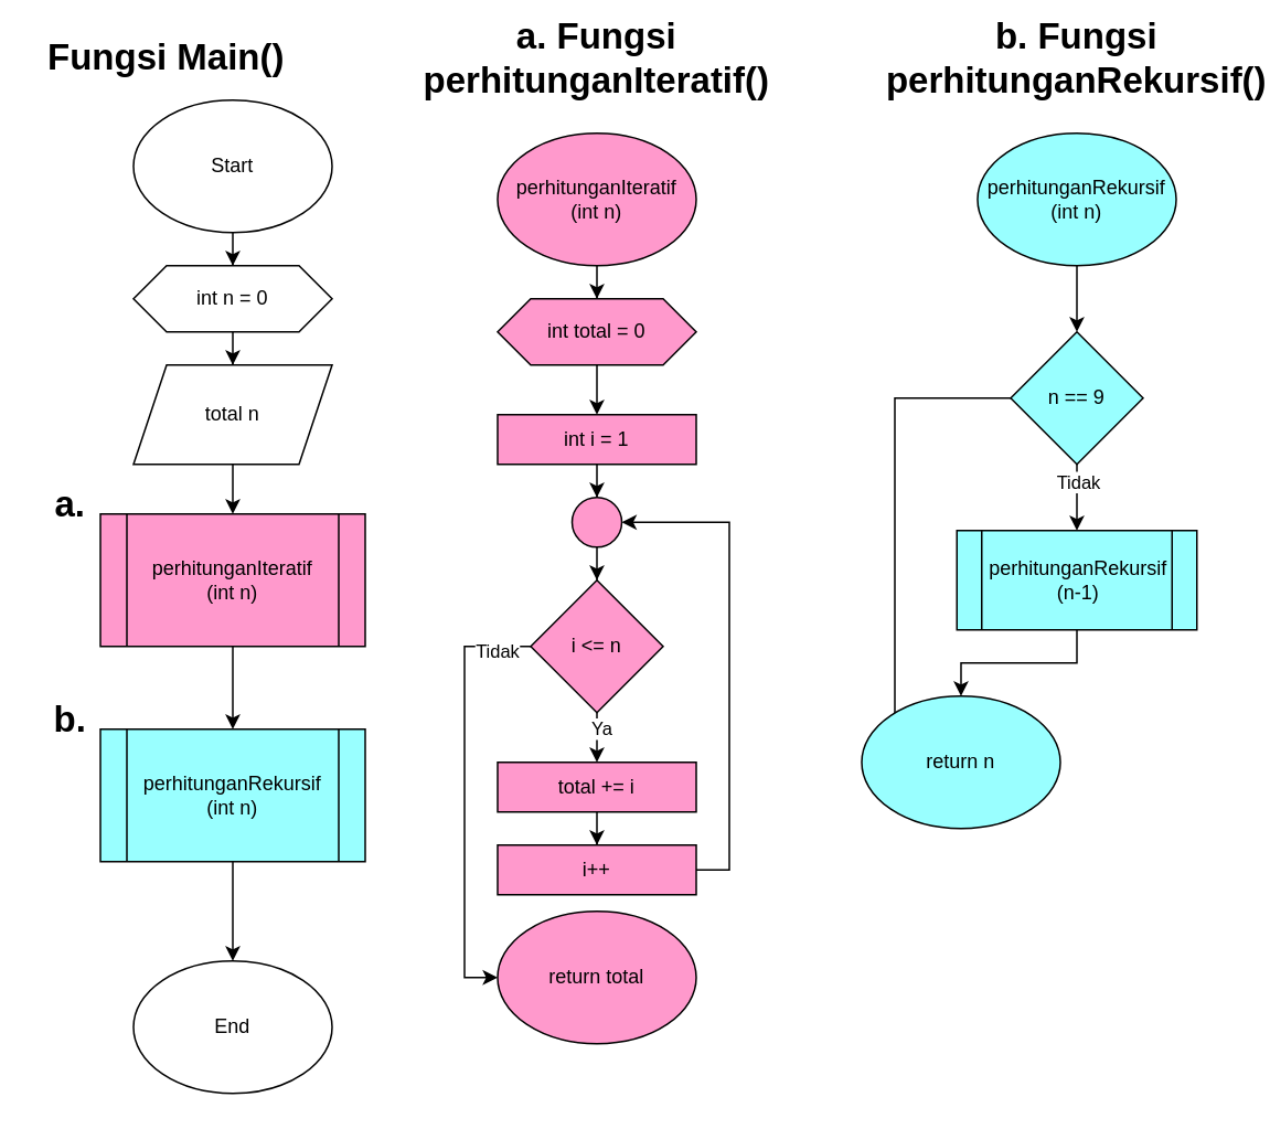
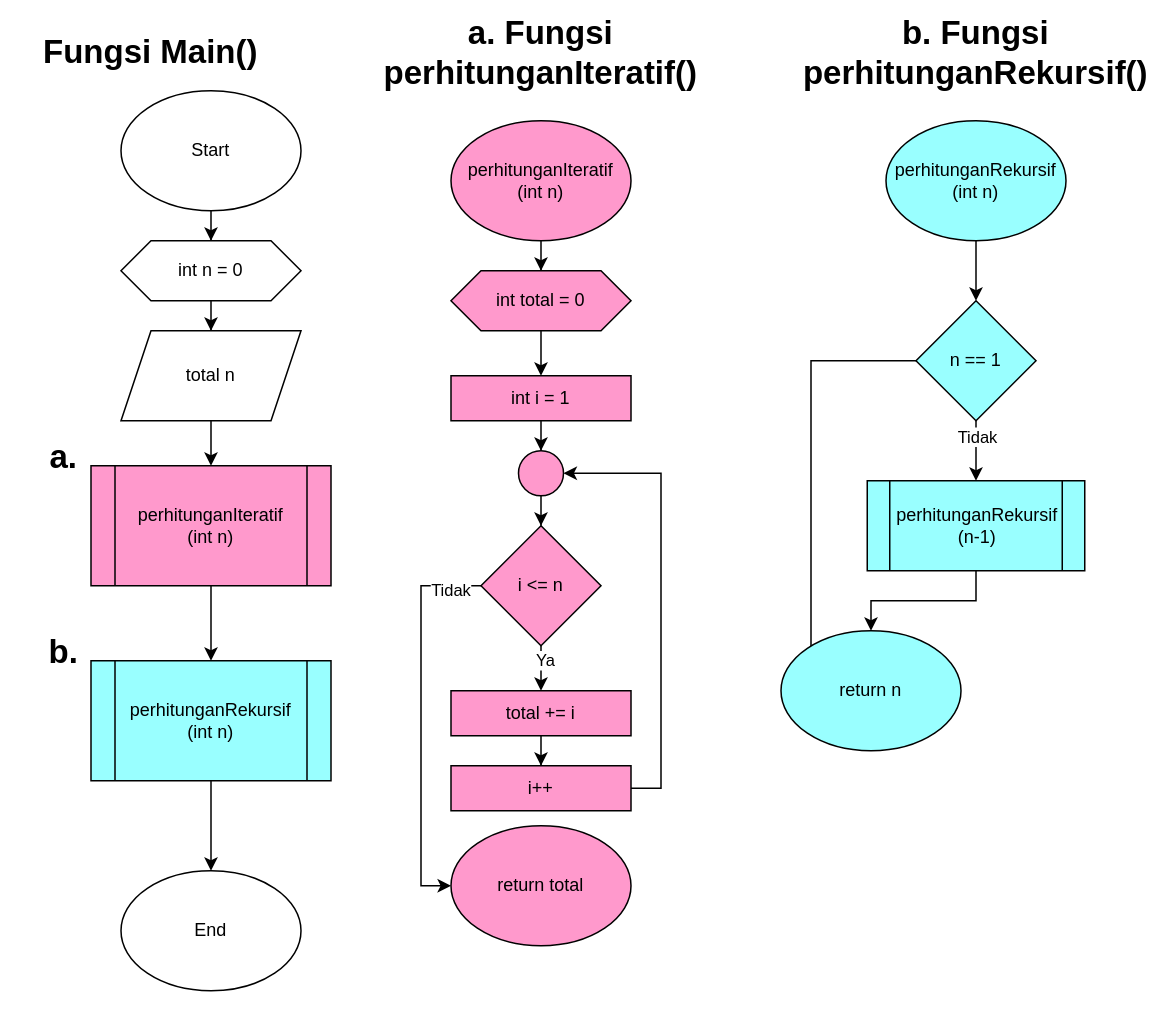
  <mxCell id="0" />
  <mxCell id="1" parent="0" />
  <mxCell id="2" value="Fungsi Main()" style="text;html=1;strokeColor=none;fillColor=none;align=center;verticalAlign=middle;whiteSpace=wrap;rounded=0;fontStyle=1;fontSize=22;" vertex="1" parent="1"><mxGeometry x="20" y="20" width="160" height="30" as="geometry" /></mxCell>
  <mxCell id="3" value="" style="edgeStyle=orthogonalEdgeStyle;rounded=0;orthogonalLoop=1;jettySize=auto;html=1;" edge="1" parent="1" source="4" target="44"><mxGeometry relative="1" as="geometry" /></mxCell>
  <mxCell id="4" value="Start" style="ellipse;whiteSpace=wrap;html=1;" vertex="1" parent="1"><mxGeometry x="80" y="60" width="120" height="80" as="geometry" /></mxCell>
  <mxCell id="5" style="edgeStyle=orthogonalEdgeStyle;rounded=0;orthogonalLoop=1;jettySize=auto;html=1;" edge="1" parent="1" source="6" target="8"><mxGeometry relative="1" as="geometry" /></mxCell>
  <mxCell id="6" value="perhitunganIteratif&lt;br&gt;(int n)" style="shape=process;whiteSpace=wrap;html=1;backgroundOutline=1;fillColor=#FF99CC;" vertex="1" parent="1"><mxGeometry x="60" y="310" width="160" height="80" as="geometry" /></mxCell>
  <mxCell id="7" value="" style="edgeStyle=orthogonalEdgeStyle;rounded=0;orthogonalLoop=1;jettySize=auto;html=1;" edge="1" parent="1" source="8" target="9"><mxGeometry relative="1" as="geometry" /></mxCell>
  <mxCell id="8" value="perhitunganRekursif&lt;br&gt;(int n)" style="shape=process;whiteSpace=wrap;html=1;backgroundOutline=1;fillColor=#99FFFF;" vertex="1" parent="1"><mxGeometry x="60" y="440" width="160" height="80" as="geometry" /></mxCell>
  <mxCell id="9" value="End" style="ellipse;whiteSpace=wrap;html=1;" vertex="1" parent="1"><mxGeometry x="80" y="580" width="120" height="80" as="geometry" /></mxCell>
  <mxCell id="10" value="a.&amp;nbsp;" style="text;html=1;strokeColor=none;fillColor=none;align=center;verticalAlign=middle;whiteSpace=wrap;rounded=0;fontStyle=1;fontSize=22;" vertex="1" parent="1"><mxGeometry x="30" y="290" width="30" height="30" as="geometry" /></mxCell>
  <mxCell id="11" value="b.&amp;nbsp;" style="text;html=1;strokeColor=none;fillColor=none;align=center;verticalAlign=middle;whiteSpace=wrap;rounded=0;fontStyle=1;fontSize=22;" vertex="1" parent="1"><mxGeometry x="30" y="420" width="30" height="30" as="geometry" /></mxCell>
  <mxCell id="12" value="a. Fungsi perhitunganIteratif()" style="text;html=1;strokeColor=none;fillColor=none;align=center;verticalAlign=middle;whiteSpace=wrap;rounded=0;fontStyle=1;fontSize=22;" vertex="1" parent="1"><mxGeometry x="280" y="20" width="160" height="30" as="geometry" /></mxCell>
  <mxCell id="13" value="" style="edgeStyle=orthogonalEdgeStyle;rounded=0;orthogonalLoop=1;jettySize=auto;html=1;fillColor=#FF99CC;" edge="1" parent="1" source="14" target="16"><mxGeometry relative="1" as="geometry" /></mxCell>
  <mxCell id="14" value="perhitunganIteratif&lt;br&gt;(int n)" style="ellipse;whiteSpace=wrap;html=1;fillColor=#FF99CC;" vertex="1" parent="1"><mxGeometry x="300" y="80" width="120" height="80" as="geometry" /></mxCell>
  <mxCell id="15" value="" style="edgeStyle=orthogonalEdgeStyle;rounded=0;orthogonalLoop=1;jettySize=auto;html=1;fillColor=#FF99CC;" edge="1" parent="1" source="16" target="18"><mxGeometry relative="1" as="geometry" /></mxCell>
  <mxCell id="16" value="int total = 0" style="shape=hexagon;perimeter=hexagonPerimeter2;whiteSpace=wrap;html=1;fixedSize=1;fillColor=#FF99CC;" vertex="1" parent="1"><mxGeometry x="300" y="180" width="120" height="40" as="geometry" /></mxCell>
  <mxCell id="17" value="" style="edgeStyle=orthogonalEdgeStyle;rounded=0;orthogonalLoop=1;jettySize=auto;html=1;fillColor=#FF99CC;" edge="1" parent="1" source="18" target="20"><mxGeometry relative="1" as="geometry" /></mxCell>
  <mxCell id="18" value="int i = 1" style="rounded=0;whiteSpace=wrap;html=1;fillColor=#FF99CC;" vertex="1" parent="1"><mxGeometry x="300" y="250" width="120" height="30" as="geometry" /></mxCell>
  <mxCell id="19" value="" style="edgeStyle=orthogonalEdgeStyle;rounded=0;orthogonalLoop=1;jettySize=auto;html=1;fillColor=#FF99CC;" edge="1" parent="1" source="20" target="25"><mxGeometry relative="1" as="geometry" /></mxCell>
  <mxCell id="20" value="" style="ellipse;whiteSpace=wrap;html=1;aspect=fixed;fillColor=#FF99CC;" vertex="1" parent="1"><mxGeometry x="345" y="300" width="30" height="30" as="geometry" /></mxCell>
  <mxCell id="21" value="" style="edgeStyle=orthogonalEdgeStyle;rounded=0;orthogonalLoop=1;jettySize=auto;html=1;fillColor=#FF99CC;" edge="1" parent="1" source="25" target="27"><mxGeometry relative="1" as="geometry" /></mxCell>
  <mxCell id="22" value="Ya" style="edgeLabel;html=1;align=center;verticalAlign=middle;resizable=0;points=[];fillColor=#FF99CC;" vertex="1" connectable="0" parent="21"><mxGeometry x="-0.64" y="2" relative="1" as="geometry"><mxPoint as="offset" /></mxGeometry></mxCell>
  <mxCell id="23" style="edgeStyle=orthogonalEdgeStyle;rounded=0;orthogonalLoop=1;jettySize=auto;html=1;entryX=0;entryY=0.5;entryDx=0;entryDy=0;fillColor=#FF99CC;" edge="1" parent="1" source="25" target="28"><mxGeometry relative="1" as="geometry"><Array as="points"><mxPoint x="280" y="390" /><mxPoint x="280" y="590" /></Array></mxGeometry></mxCell>
  <mxCell id="24" value="Tidak" style="edgeLabel;html=1;align=center;verticalAlign=middle;resizable=0;points=[];fillColor=#FF99CC;" vertex="1" connectable="0" parent="23"><mxGeometry x="-0.84" y="2" relative="1" as="geometry"><mxPoint as="offset" /></mxGeometry></mxCell>
  <mxCell id="25" value="i &amp;lt;= n" style="rhombus;whiteSpace=wrap;html=1;fillColor=#FF99CC;" vertex="1" parent="1"><mxGeometry x="320" y="350" width="80" height="80" as="geometry" /></mxCell>
  <mxCell id="26" value="" style="edgeStyle=orthogonalEdgeStyle;rounded=0;orthogonalLoop=1;jettySize=auto;html=1;fillColor=#FF99CC;" edge="1" parent="1" source="27" target="30"><mxGeometry relative="1" as="geometry" /></mxCell>
  <mxCell id="27" value="total += i" style="rounded=0;whiteSpace=wrap;html=1;fillColor=#FF99CC;" vertex="1" parent="1"><mxGeometry x="300" y="460" width="120" height="30" as="geometry" /></mxCell>
  <mxCell id="28" value="return total" style="ellipse;whiteSpace=wrap;html=1;fillColor=#FF99CC;" vertex="1" parent="1"><mxGeometry x="300" y="550" width="120" height="80" as="geometry" /></mxCell>
  <mxCell id="29" style="edgeStyle=orthogonalEdgeStyle;rounded=0;orthogonalLoop=1;jettySize=auto;html=1;entryX=1;entryY=0.5;entryDx=0;entryDy=0;fillColor=#FF99CC;" edge="1" parent="1" source="30" target="20"><mxGeometry relative="1" as="geometry"><Array as="points"><mxPoint x="440" y="525" /><mxPoint x="440" y="315" /></Array></mxGeometry></mxCell>
  <mxCell id="30" value="i++" style="rounded=0;whiteSpace=wrap;html=1;fillColor=#FF99CC;" vertex="1" parent="1"><mxGeometry x="300" y="510" width="120" height="30" as="geometry" /></mxCell>
  <mxCell id="31" value="b. Fungsi perhitunganRekursif()" style="text;html=1;strokeColor=none;fillColor=none;align=center;verticalAlign=middle;whiteSpace=wrap;rounded=0;fontStyle=1;fontSize=22;" vertex="1" parent="1"><mxGeometry x="570" y="20" width="160" height="30" as="geometry" /></mxCell>
  <mxCell id="32" value="" style="edgeStyle=orthogonalEdgeStyle;rounded=0;orthogonalLoop=1;jettySize=auto;html=1;fillColor=#99FFFF;" edge="1" parent="1" source="33" target="37"><mxGeometry relative="1" as="geometry" /></mxCell>
  <mxCell id="33" value="perhitunganRekursif&lt;br&gt;(int n)" style="ellipse;whiteSpace=wrap;html=1;fillColor=#99FFFF;" vertex="1" parent="1"><mxGeometry x="590" y="80" width="120" height="80" as="geometry" /></mxCell>
  <mxCell id="34" value="" style="edgeStyle=orthogonalEdgeStyle;rounded=0;orthogonalLoop=1;jettySize=auto;html=1;fillColor=#99FFFF;" edge="1" parent="1" source="37" target="39"><mxGeometry relative="1" as="geometry" /></mxCell>
  <mxCell id="35" value="Tidak" style="edgeLabel;html=1;align=center;verticalAlign=middle;resizable=0;points=[];fillColor=#99FFFF;" vertex="1" connectable="0" parent="34"><mxGeometry x="-0.587" y="-1" relative="1" as="geometry"><mxPoint x="1" y="2" as="offset" /></mxGeometry></mxCell>
  <mxCell id="36" style="edgeStyle=orthogonalEdgeStyle;rounded=0;orthogonalLoop=1;jettySize=auto;html=1;entryX=0;entryY=0.5;entryDx=0;entryDy=0;fillColor=#99FFFF;" edge="1" parent="1" source="37" target="40"><mxGeometry relative="1" as="geometry"><Array as="points"><mxPoint x="540" y="240" /><mxPoint x="540" y="460" /></Array></mxGeometry></mxCell>
- <mxCell id="37" value="n == 9" style="rhombus;whiteSpace=wrap;html=1;fillColor=#99FFFF;" vertex="1" parent="1"><mxGeometry x="610" y="200" width="80" height="80" as="geometry" /></mxCell>
+ <mxCell id="37" value="n == 1" style="rhombus;whiteSpace=wrap;html=1;fillColor=#99FFFF;" vertex="1" parent="1"><mxGeometry x="610" y="200" width="80" height="80" as="geometry" /></mxCell>
  <mxCell id="38" style="edgeStyle=orthogonalEdgeStyle;rounded=0;orthogonalLoop=1;jettySize=auto;html=1;entryX=0.5;entryY=0;entryDx=0;entryDy=0;fillColor=#99FFFF;" edge="1" parent="1" source="39" target="40"><mxGeometry relative="1" as="geometry" /></mxCell>
  <mxCell id="39" value="perhitunganRekursif&lt;br&gt;(n-1)" style="shape=process;whiteSpace=wrap;html=1;backgroundOutline=1;fillColor=#99FFFF;" vertex="1" parent="1"><mxGeometry x="577.5" y="320" width="145" height="60" as="geometry" /></mxCell>
  <mxCell id="40" value="return n" style="ellipse;whiteSpace=wrap;html=1;fillColor=#99FFFF;" vertex="1" parent="1"><mxGeometry x="520" y="420" width="120" height="80" as="geometry" /></mxCell>
  <mxCell id="41" value="" style="edgeStyle=orthogonalEdgeStyle;rounded=0;orthogonalLoop=1;jettySize=auto;html=1;" edge="1" parent="1" source="42" target="6"><mxGeometry relative="1" as="geometry" /></mxCell>
  <mxCell id="42" value="total n" style="shape=parallelogram;perimeter=parallelogramPerimeter;whiteSpace=wrap;html=1;fixedSize=1;" vertex="1" parent="1"><mxGeometry x="80" y="220" width="120" height="60" as="geometry" /></mxCell>
  <mxCell id="43" value="" style="edgeStyle=orthogonalEdgeStyle;rounded=0;orthogonalLoop=1;jettySize=auto;html=1;" edge="1" parent="1" source="44" target="42"><mxGeometry relative="1" as="geometry" /></mxCell>
  <mxCell id="44" value="int n = 0" style="shape=hexagon;perimeter=hexagonPerimeter2;whiteSpace=wrap;html=1;fixedSize=1;" vertex="1" parent="1"><mxGeometry x="80" y="160" width="120" height="40" as="geometry" /></mxCell>
